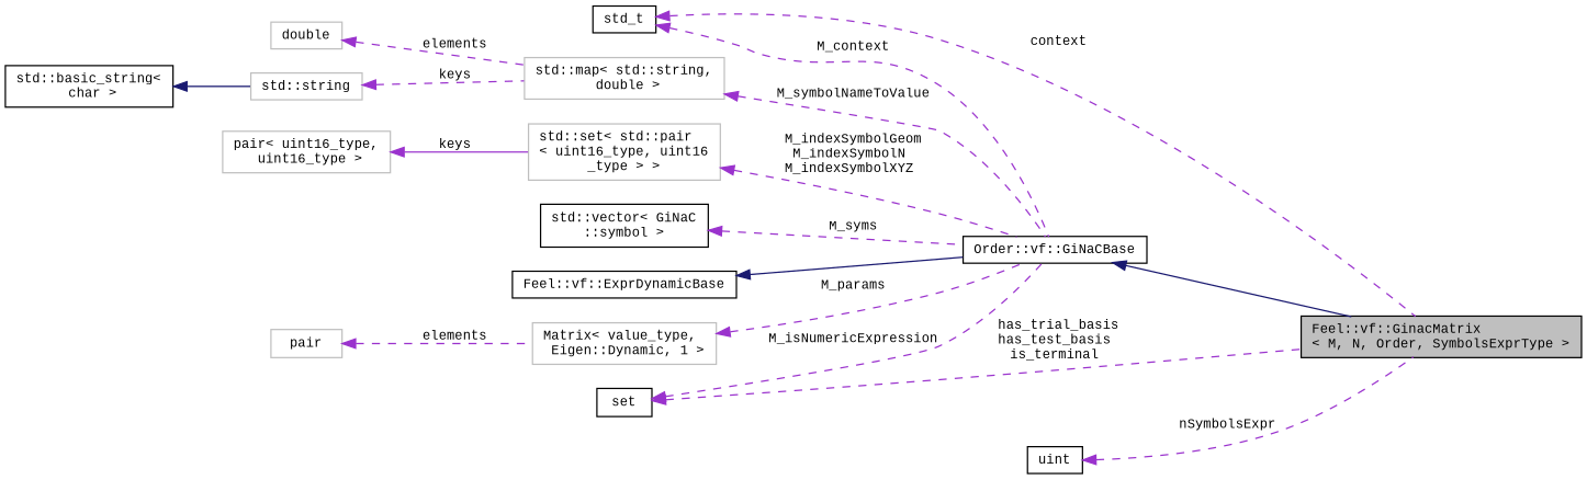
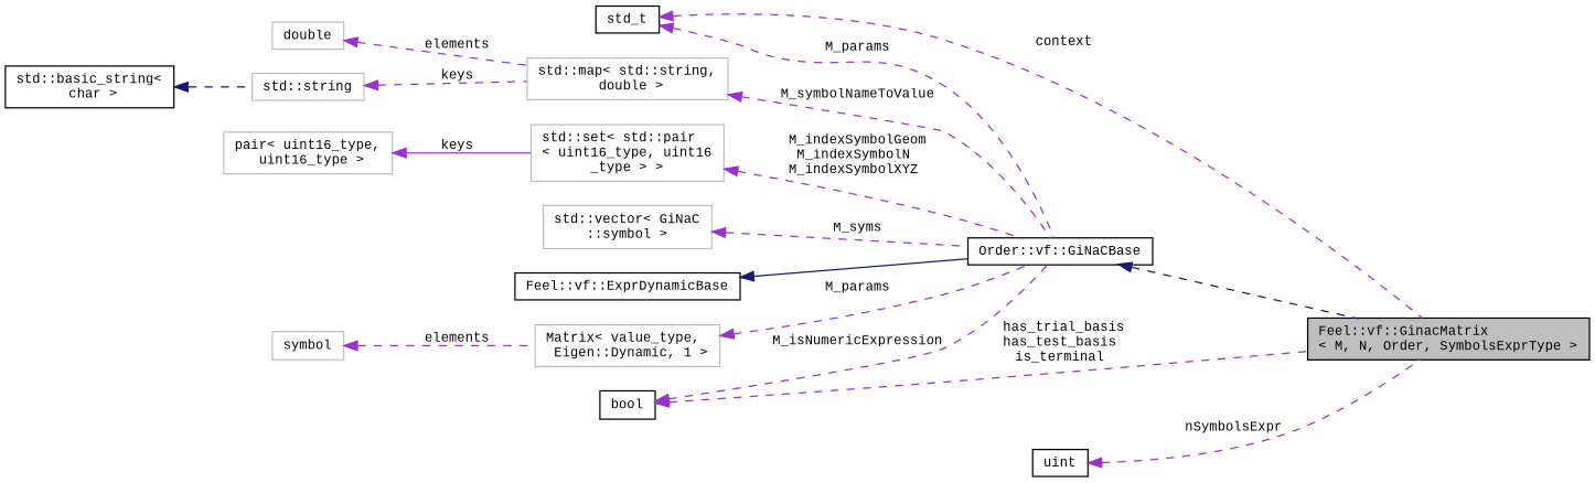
  digraph {
    fontname="Liberation Mono"
    rankdir=LR
    node [color=grey75 fillcolor=white fontname="Liberation Mono" fontsize=10 shape=record style=filled]
    edge [color=darkorchid3 dir=back fontname="Liberation Mono" fontsize=10 labelfontname=Helvetica labelfontsize=10 style=dashed]
    n1 [color=black fillcolor=grey75 fontcolor=black height=0.2 label="Feel::vf::GinacMatrix\l\< M, N, Order, SymbolsExprType \>" width=0.4]
    n2 [color=black height=0.2 label="Order::vf::GiNaCBase" width=0.4]
    n3 [color=black height=0.2 label="Feel::vf::ExprDynamicBase" width=0.4]
    n4 [height=0.2 label="Matrix\< value_type,\l Eigen::Dynamic, 1 \>" width=0.4]
    n5 [color=black height=0.2 label=std_t width=0.4]
    n6 [height=0.2 label="std::set\< std::pair\l\< uint16_type, uint16\l_type \> \>" width=0.4]
    n7 [height=0.2 label="pair\< uint16_type,\l uint16_type \>" width=0.4]
-   n8 [color=black height=0.2 label="std::vector\< GiNaC\l::symbol \>" width=0.4]
-   n9 [height=0.2 label=pair width=0.4]
-   n10 [color=black height=0.2 label=set width=0.4]
+   n8 [height=0.2 label="std::vector\< GiNaC\l::symbol \>" width=0.4]
+   n9 [height=0.2 label=symbol width=0.4]
+   n10 [color=black height=0.2 label=bool width=0.4]
    n11 [height=0.2 label="std::map\< std::string,\l double \>" width=0.4]
    n12 [height=0.2 label=double width=0.4]
    n13 [height=0.2 label="std::string" width=0.4]
    n14 [color=black height=0.2 label="std::basic_string\<\l char \>" width=0.4]
    n15 [color=black height=0.2 label=uint width=0.4]
-   n2 -> n1 [color=midnightblue style=solid]
+   n2 -> n1 [color=midnightblue]
    n3 -> n2 [color=midnightblue style=solid]
    n4 -> n2 [label=" M_params"]
    n5 -> n1 [label=" context"]
-   n5 -> n2 [label=" M_context"]
+   n5 -> n2 [label=" M_params"]
    n6 -> n2 [label=" M_indexSymbolGeom\nM_indexSymbolN\nM_indexSymbolXYZ"]
    n7 -> n6 [label=" keys" style=solid]
    n8 -> n2 [label=" M_syms"]
    n9 -> n4 [label=" elements"]
    n10 -> n1 [label=" has_trial_basis\nhas_test_basis\nis_terminal"]
    n10 -> n2 [label=" M_isNumericExpression"]
    n11 -> n2 [label=" M_symbolNameToValue"]
    n12 -> n11 [label=" elements"]
    n13 -> n11 [label=" keys"]
-   n14 -> n13 [color=midnightblue style=solid]
+   n14 -> n13 [color=midnightblue]
    n15 -> n1 [label=" nSymbolsExpr"]
  }
